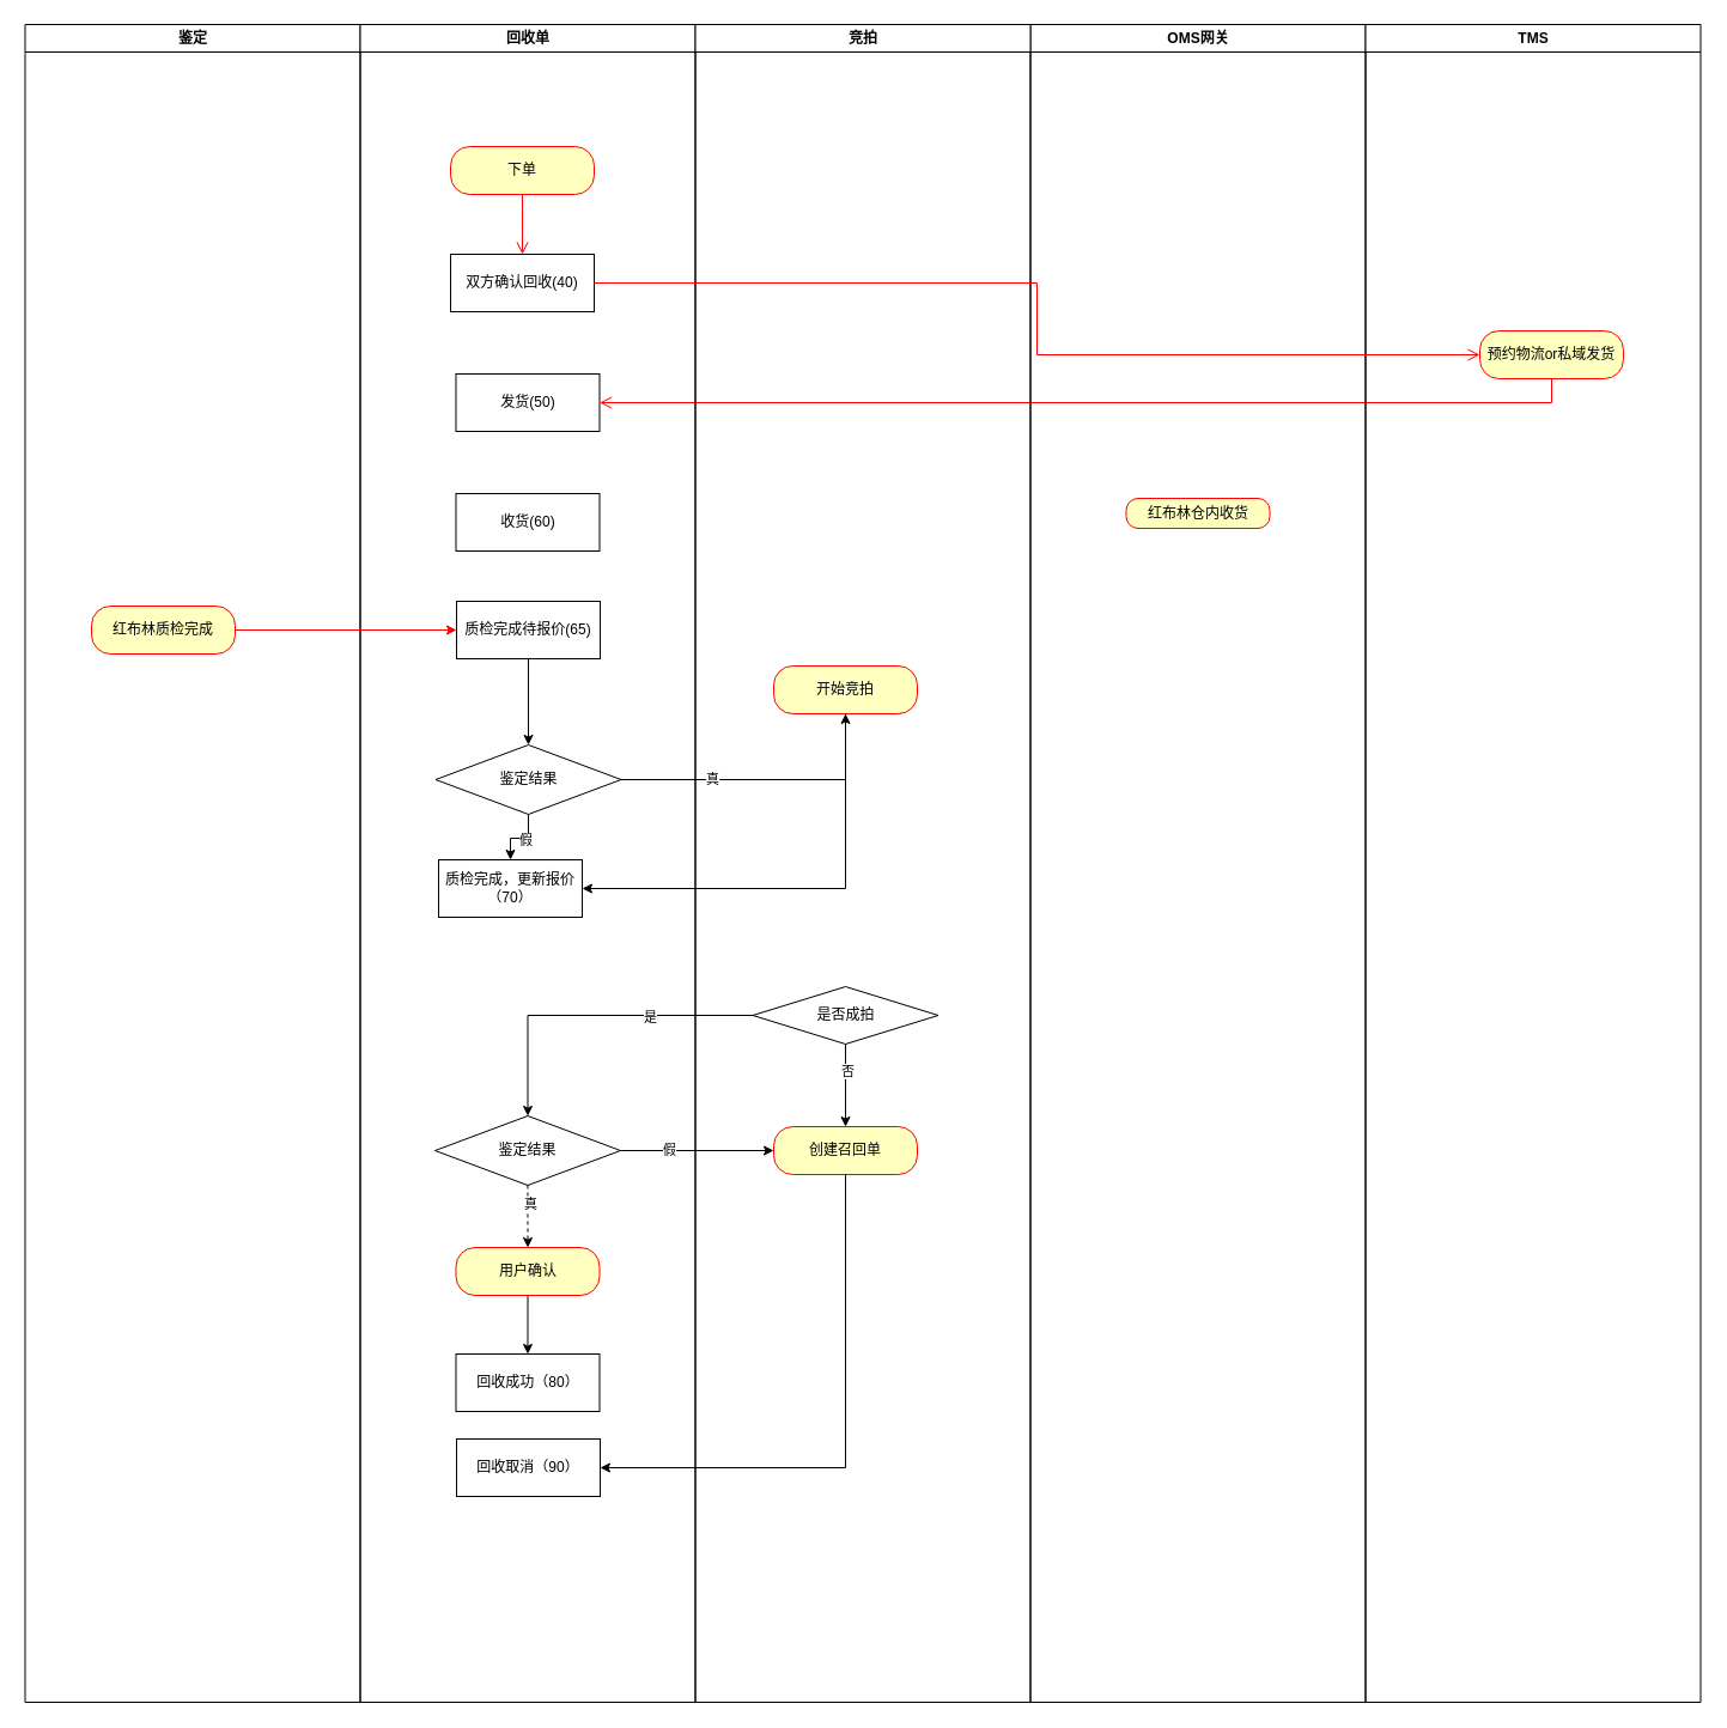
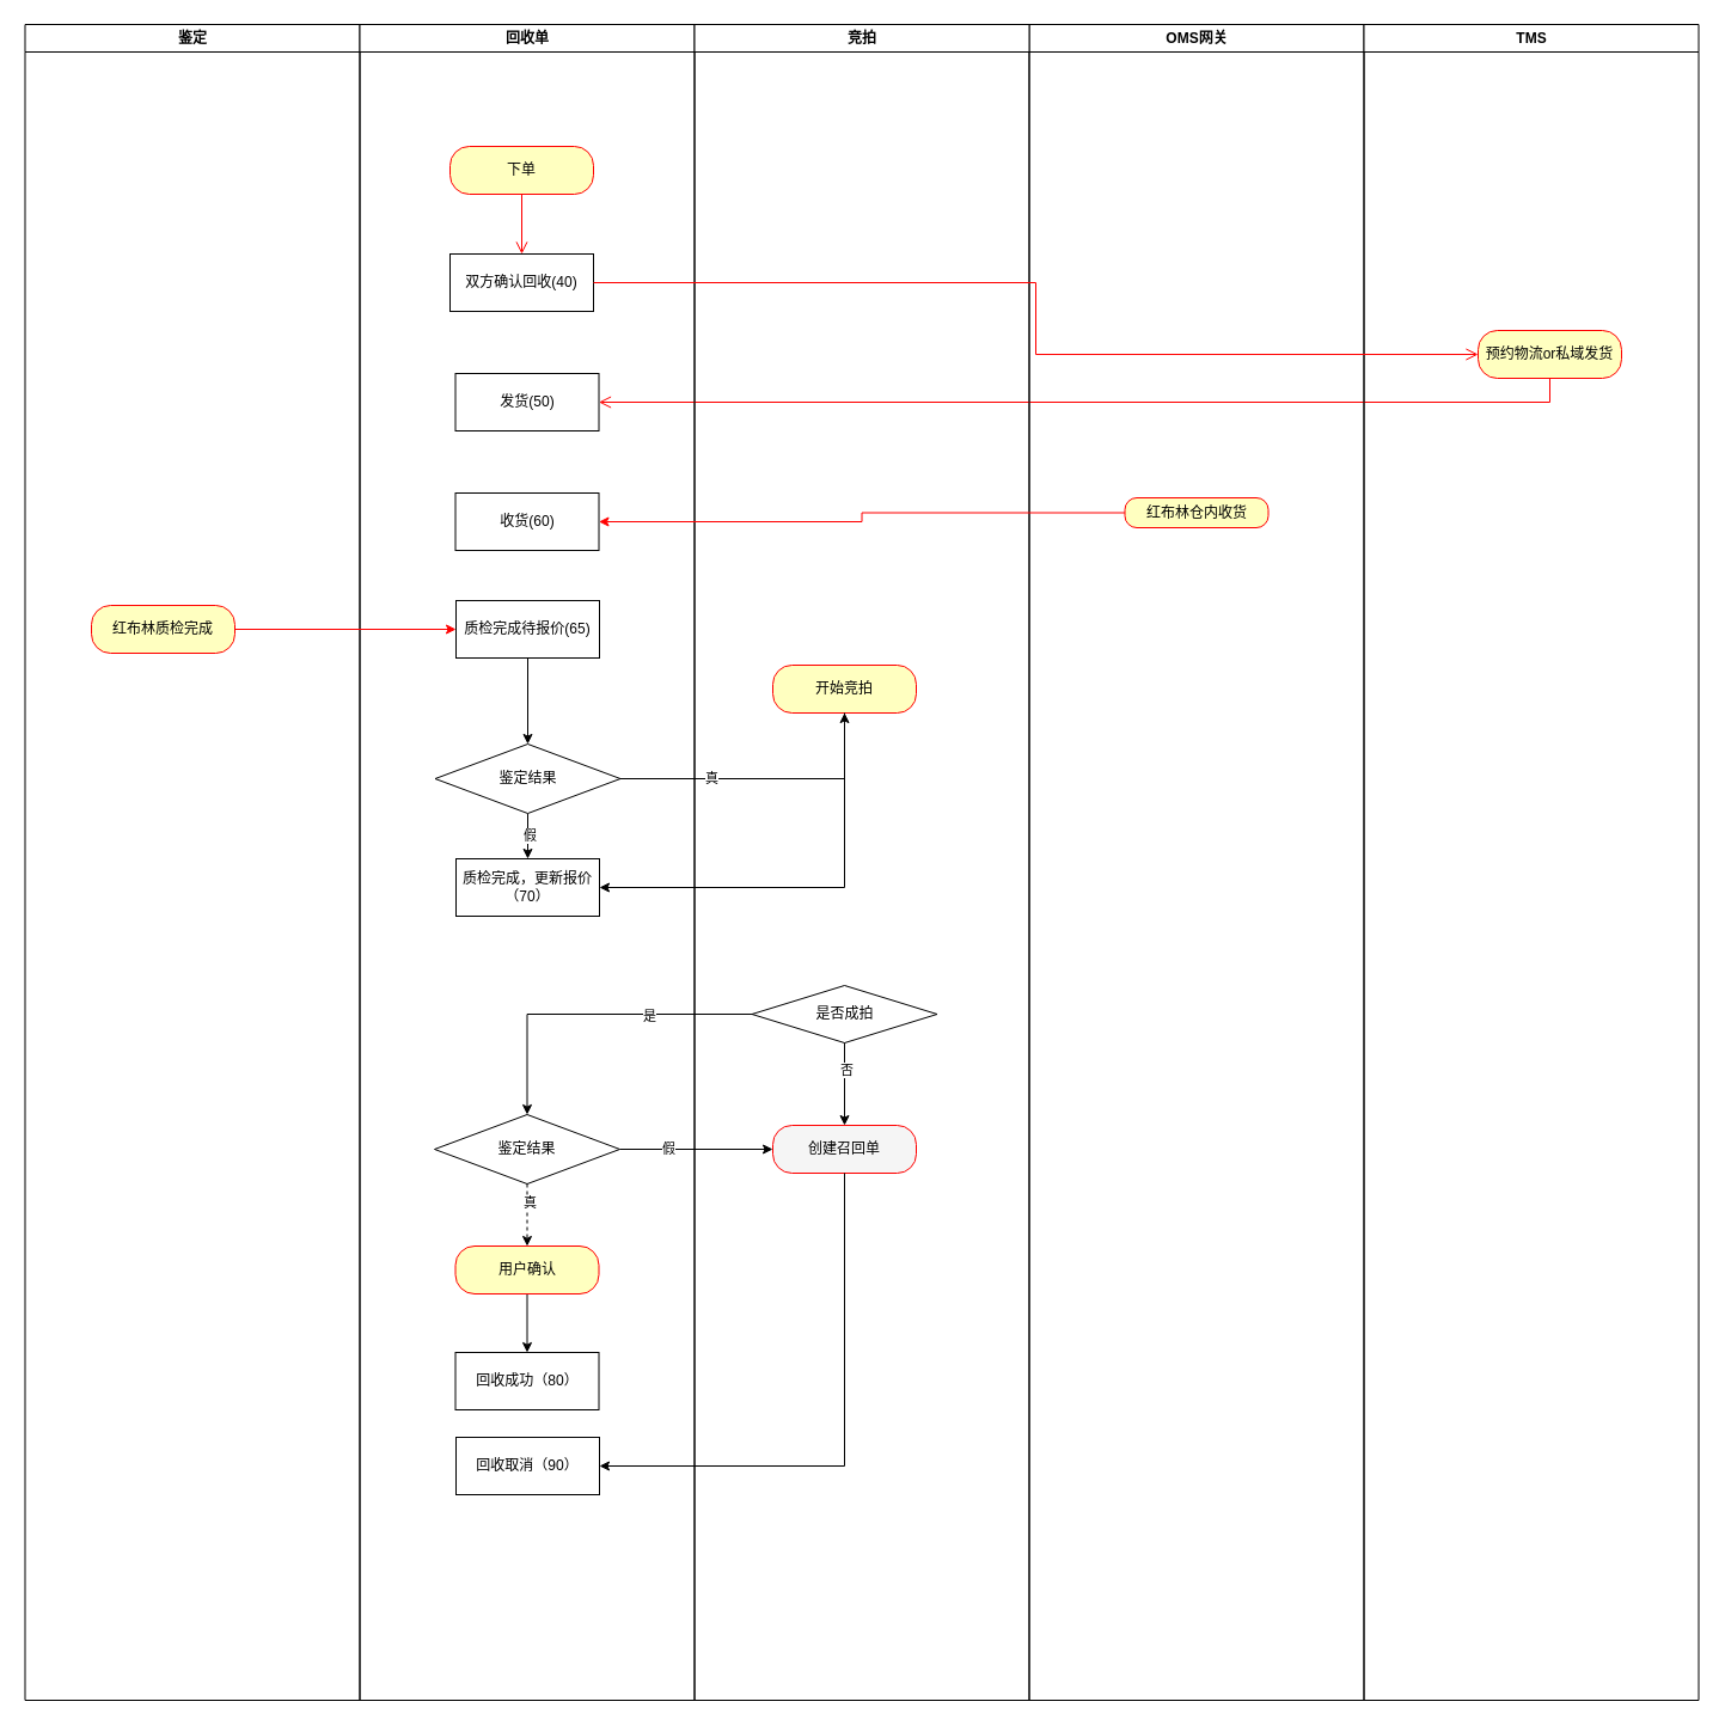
  <mxCell id="0" />
  <mxCell id="1" parent="0" />
  <mxCell id="2" value="鉴定" style="swimlane;whiteSpace=wrap" parent="1" vertex="1"><mxGeometry x="20.5" y="20" width="280" height="1402" as="geometry" /></mxCell>
  <mxCell id="3" value="红布林质检完成" style="rounded=1;whiteSpace=wrap;html=1;arcSize=40;fontColor=#000000;fillColor=#ffffc0;strokeColor=#ff0000;" parent="2" vertex="1"><mxGeometry x="55.5" y="486" width="120" height="40" as="geometry" /></mxCell>
  <mxCell id="4" value="回收单" style="swimlane;whiteSpace=wrap" parent="1" vertex="1"><mxGeometry x="300.5" y="20" width="280" height="1402" as="geometry" /></mxCell>
  <mxCell id="5" value="&lt;span style=&quot;text-wrap-mode: nowrap;&quot;&gt;双方确认回收(40)&lt;/span&gt;" style="rounded=0;whiteSpace=wrap;html=1;" parent="4" vertex="1"><mxGeometry x="75.5" y="192" width="120" height="48" as="geometry" /></mxCell>
  <mxCell id="6" value="&lt;span style=&quot;text-wrap-mode: nowrap;&quot;&gt;发货(50)&lt;/span&gt;" style="rounded=0;whiteSpace=wrap;html=1;" parent="4" vertex="1"><mxGeometry x="80" y="292" width="120" height="48" as="geometry" /></mxCell>
  <mxCell id="7" value="&lt;span style=&quot;text-wrap-mode: nowrap;&quot;&gt;收货(60)&lt;/span&gt;" style="rounded=0;whiteSpace=wrap;html=1;" parent="4" vertex="1"><mxGeometry x="80" y="392" width="120" height="48" as="geometry" /></mxCell>
  <mxCell id="8" style="edgeStyle=orthogonalEdgeStyle;rounded=0;orthogonalLoop=1;jettySize=auto;html=1;entryX=0.5;entryY=0;entryDx=0;entryDy=0;" parent="4" source="9" target="13" edge="1"><mxGeometry relative="1" as="geometry" /></mxCell>
  <mxCell id="9" value="&lt;span style=&quot;text-wrap-mode: nowrap;&quot;&gt;质检完成待报价(65)&lt;/span&gt;" style="rounded=0;whiteSpace=wrap;html=1;" parent="4" vertex="1"><mxGeometry x="80.5" y="482" width="120" height="48" as="geometry" /></mxCell>
- <mxCell id="10" value="质检完成，更新报价&lt;div&gt;（70）&lt;/div&gt;" style="rounded=0;whiteSpace=wrap;html=1;" parent="4" vertex="1"><mxGeometry x="65.5" y="698" width="120" height="48" as="geometry" /></mxCell>
+ <mxCell id="10" value="质检完成，更新报价&lt;div&gt;（70）&lt;/div&gt;" style="rounded=0;whiteSpace=wrap;html=1;" parent="4" vertex="1"><mxGeometry x="80.5" y="698" width="120" height="48" as="geometry" /></mxCell>
  <mxCell id="11" style="edgeStyle=orthogonalEdgeStyle;rounded=0;orthogonalLoop=1;jettySize=auto;html=1;entryX=0.5;entryY=0;entryDx=0;entryDy=0;" parent="4" source="13" target="10" edge="1"><mxGeometry relative="1" as="geometry" /></mxCell>
  <mxCell id="12" value="假" style="edgeLabel;html=1;align=center;verticalAlign=middle;resizable=0;points=[];" parent="11" vertex="1" connectable="0"><mxGeometry x="-0.145" y="1" relative="1" as="geometry"><mxPoint as="offset" /></mxGeometry></mxCell>
  <mxCell id="13" value="鉴定结果" style="rhombus;whiteSpace=wrap;html=1;" parent="4" vertex="1"><mxGeometry x="63" y="602" width="155" height="58" as="geometry" /></mxCell>
  <mxCell id="14" value="鉴定结果" style="rhombus;whiteSpace=wrap;html=1;" parent="4" vertex="1"><mxGeometry x="62.5" y="912" width="155" height="58" as="geometry" /></mxCell>
  <mxCell id="15" style="edgeStyle=orthogonalEdgeStyle;rounded=0;orthogonalLoop=1;jettySize=auto;html=1;entryX=0.5;entryY=0;entryDx=0;entryDy=0;" parent="4" source="16" target="19" edge="1"><mxGeometry relative="1" as="geometry" /></mxCell>
  <mxCell id="16" value="用户确认" style="rounded=1;whiteSpace=wrap;html=1;arcSize=40;fontColor=#000000;fillColor=#ffffc0;strokeColor=#ff0000;" parent="4" vertex="1"><mxGeometry x="80" y="1022" width="120" height="40" as="geometry" /></mxCell>
  <mxCell id="17" style="edgeStyle=orthogonalEdgeStyle;rounded=0;orthogonalLoop=1;jettySize=auto;html=1;dashed=1;" parent="4" source="14" target="16" edge="1"><mxGeometry relative="1" as="geometry"><mxPoint x="140" y="982" as="targetPoint" /></mxGeometry></mxCell>
  <mxCell id="18" value="真" style="edgeLabel;html=1;align=center;verticalAlign=middle;resizable=0;points=[];" parent="17" vertex="1" connectable="0"><mxGeometry x="-0.417" y="2" relative="1" as="geometry"><mxPoint as="offset" /></mxGeometry></mxCell>
  <mxCell id="19" value="&lt;span style=&quot;text-wrap-mode: nowrap;&quot;&gt;回收成功（80）&lt;/span&gt;" style="rounded=0;whiteSpace=wrap;html=1;" parent="4" vertex="1"><mxGeometry x="80" y="1111" width="120" height="48" as="geometry" /></mxCell>
  <mxCell id="20" value="&lt;span style=&quot;text-wrap-mode: nowrap;&quot;&gt;回收取消（90）&lt;/span&gt;" style="rounded=0;whiteSpace=wrap;html=1;" parent="4" vertex="1"><mxGeometry x="80.5" y="1182" width="120" height="48" as="geometry" /></mxCell>
  <mxCell id="21" value="OMS网关" style="swimlane;whiteSpace=wrap" parent="1" vertex="1"><mxGeometry x="860.5" y="20" width="280" height="1402" as="geometry" /></mxCell>
  <mxCell id="22" value="红布林仓内收货" style="rounded=1;whiteSpace=wrap;html=1;arcSize=40;fontColor=#000000;fillColor=#ffffc0;strokeColor=#ff0000;" parent="21" vertex="1"><mxGeometry x="80" y="396" width="120" height="25" as="geometry" /></mxCell>
  <mxCell id="23" value="下单" style="rounded=1;whiteSpace=wrap;html=1;arcSize=40;fontColor=#000000;fillColor=#ffffc0;strokeColor=#ff0000;" parent="1" vertex="1"><mxGeometry x="376" y="122" width="120" height="40" as="geometry" /></mxCell>
  <mxCell id="24" value="" style="edgeStyle=orthogonalEdgeStyle;html=1;verticalAlign=bottom;endArrow=open;endSize=8;strokeColor=#ff0000;rounded=0;" parent="1" source="23" target="5" edge="1"><mxGeometry relative="1" as="geometry"><mxPoint x="436" y="222" as="targetPoint" /></mxGeometry></mxCell>
  <mxCell id="25" value="" style="edgeStyle=orthogonalEdgeStyle;html=1;verticalAlign=bottom;endArrow=open;endSize=8;strokeColor=#ff0000;rounded=0;entryX=1;entryY=0.5;entryDx=0;entryDy=0;exitX=0.5;exitY=1;exitDx=0;exitDy=0;" parent="1" source="28" target="6" edge="1"><mxGeometry relative="1" as="geometry"><mxPoint x="720.5" y="382" as="targetPoint" /></mxGeometry></mxCell>
  <mxCell id="26" style="edgeStyle=orthogonalEdgeStyle;rounded=0;orthogonalLoop=1;jettySize=auto;html=1;exitX=1;exitY=0.5;exitDx=0;exitDy=0;strokeColor=#FF0000;" parent="1" source="3" target="9" edge="1"><mxGeometry relative="1" as="geometry"><mxPoint x="956" y="538" as="sourcePoint" /></mxGeometry></mxCell>
  <mxCell id="27" value="TMS" style="swimlane;whiteSpace=wrap" parent="1" vertex="1"><mxGeometry x="1140.5" y="20" width="280" height="1402" as="geometry" /></mxCell>
  <mxCell id="28" value="预约物流or私域发货" style="rounded=1;whiteSpace=wrap;html=1;arcSize=40;fontColor=#000000;fillColor=#ffffc0;strokeColor=#ff0000;" vertex="1" parent="27"><mxGeometry x="95.5" y="256" width="120" height="40" as="geometry" /></mxCell>
  <mxCell id="29" value="竞拍" style="swimlane;whiteSpace=wrap" parent="1" vertex="1"><mxGeometry x="580.5" y="20" width="280" height="1402" as="geometry" /></mxCell>
  <mxCell id="30" value="开始竞拍" style="rounded=1;whiteSpace=wrap;html=1;arcSize=40;fontColor=#000000;fillColor=#ffffc0;strokeColor=#ff0000;" parent="29" vertex="1"><mxGeometry x="65.5" y="536" width="120" height="40" as="geometry" /></mxCell>
  <mxCell id="31" value="是否成拍" style="rhombus;whiteSpace=wrap;html=1;" parent="29" vertex="1"><mxGeometry x="48" y="804" width="155" height="48" as="geometry" /></mxCell>
- <mxCell id="32" value="创建召回单" style="rounded=1;whiteSpace=wrap;html=1;arcSize=40;fontColor=#000000;fillColor=#ffffc0;strokeColor=#ff0000;" vertex="1" parent="29"><mxGeometry x="65.5" y="921" width="120" height="40" as="geometry" /></mxCell>
+ <mxCell id="32" value="创建召回单" style="rounded=1;whiteSpace=wrap;html=1;arcSize=40;fontColor=#000000;fillColor=#f5f5f5;strokeColor=#ff0000;" vertex="1" parent="29"><mxGeometry x="65.5" y="921" width="120" height="40" as="geometry" /></mxCell>
  <mxCell id="33" style="edgeStyle=orthogonalEdgeStyle;rounded=0;orthogonalLoop=1;jettySize=auto;html=1;entryX=0.5;entryY=0;entryDx=0;entryDy=0;exitX=0.5;exitY=1;exitDx=0;exitDy=0;" edge="1" parent="29" source="31" target="32"><mxGeometry relative="1" as="geometry"><mxPoint x="125.5" y="862" as="sourcePoint" /><mxPoint x="75.5" y="641" as="targetPoint" /></mxGeometry></mxCell>
  <mxCell id="34" value="否" style="edgeLabel;html=1;align=center;verticalAlign=middle;resizable=0;points=[];" vertex="1" connectable="0" parent="33"><mxGeometry x="-0.371" y="1" relative="1" as="geometry"><mxPoint as="offset" /></mxGeometry></mxCell>
  <mxCell id="35" style="edgeStyle=orthogonalEdgeStyle;rounded=0;orthogonalLoop=1;jettySize=auto;html=1;" parent="1" source="13" target="30" edge="1"><mxGeometry relative="1" as="geometry" /></mxCell>
  <mxCell id="36" value="真" style="edgeLabel;html=1;align=center;verticalAlign=middle;resizable=0;points=[];" parent="35" vertex="1" connectable="0"><mxGeometry x="-0.371" y="1" relative="1" as="geometry"><mxPoint as="offset" /></mxGeometry></mxCell>
  <mxCell id="37" style="edgeStyle=orthogonalEdgeStyle;rounded=0;orthogonalLoop=1;jettySize=auto;html=1;entryX=1;entryY=0.5;entryDx=0;entryDy=0;exitX=0.5;exitY=1;exitDx=0;exitDy=0;" parent="1" source="32" target="20" edge="1"><mxGeometry relative="1" as="geometry"><Array as="points"><mxPoint x="706" y="1226" /></Array><mxPoint x="706" y="1032" as="sourcePoint" /></mxGeometry></mxCell>
  <mxCell id="38" style="edgeStyle=orthogonalEdgeStyle;rounded=0;orthogonalLoop=1;jettySize=auto;html=1;entryX=1;entryY=0.5;entryDx=0;entryDy=0;" parent="1" source="30" target="10" edge="1"><mxGeometry relative="1" as="geometry"><mxPoint x="516" y="742" as="targetPoint" /><Array as="points"><mxPoint x="706" y="742" /></Array></mxGeometry></mxCell>
  <mxCell id="39" value="" style="edgeStyle=orthogonalEdgeStyle;html=1;verticalAlign=bottom;endArrow=open;endSize=8;strokeColor=#ff0000;rounded=0;exitX=1;exitY=0.5;exitDx=0;exitDy=0;entryX=0;entryY=0.5;entryDx=0;entryDy=0;" edge="1" parent="1" source="5" target="28"><mxGeometry relative="1" as="geometry"><mxPoint x="1256" y="236" as="targetPoint" /><mxPoint x="446" y="172" as="sourcePoint" /></mxGeometry></mxCell>
+ <mxCell id="40" style="edgeStyle=orthogonalEdgeStyle;rounded=0;orthogonalLoop=1;jettySize=auto;html=1;exitX=0;exitY=0.5;exitDx=0;exitDy=0;strokeColor=#FF0000;entryX=1;entryY=0.5;entryDx=0;entryDy=0;" edge="1" parent="1" source="22" target="7"><mxGeometry relative="1" as="geometry"><mxPoint x="946" y="536" as="sourcePoint" /><mxPoint x="511" y="536" as="targetPoint" /></mxGeometry></mxCell>
  <mxCell id="41" style="edgeStyle=orthogonalEdgeStyle;rounded=0;orthogonalLoop=1;jettySize=auto;html=1;exitX=0;exitY=0.5;exitDx=0;exitDy=0;entryX=0.5;entryY=0;entryDx=0;entryDy=0;" edge="1" parent="1" source="31" target="14"><mxGeometry relative="1" as="geometry"><mxPoint x="529" y="661" as="sourcePoint" /><mxPoint x="656" y="661" as="targetPoint" /></mxGeometry></mxCell>
  <mxCell id="42" value="是" style="edgeLabel;html=1;align=center;verticalAlign=middle;resizable=0;points=[];" vertex="1" connectable="0" parent="41"><mxGeometry x="-0.371" y="1" relative="1" as="geometry"><mxPoint as="offset" /></mxGeometry></mxCell>
  <mxCell id="43" style="edgeStyle=orthogonalEdgeStyle;rounded=0;orthogonalLoop=1;jettySize=auto;html=1;entryX=0;entryY=0.5;entryDx=0;entryDy=0;exitX=1;exitY=0.5;exitDx=0;exitDy=0;" edge="1" parent="1" source="14" target="32"><mxGeometry relative="1" as="geometry"><mxPoint x="716" y="892" as="sourcePoint" /><mxPoint x="716" y="951" as="targetPoint" /></mxGeometry></mxCell>
  <mxCell id="44" value="假" style="edgeLabel;html=1;align=center;verticalAlign=middle;resizable=0;points=[];" vertex="1" connectable="0" parent="43"><mxGeometry x="-0.371" y="1" relative="1" as="geometry"><mxPoint as="offset" /></mxGeometry></mxCell>
